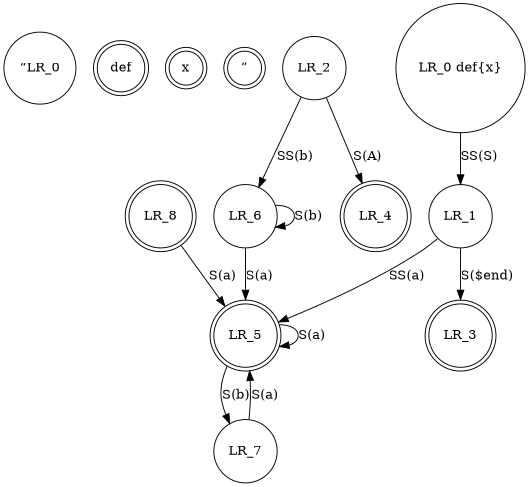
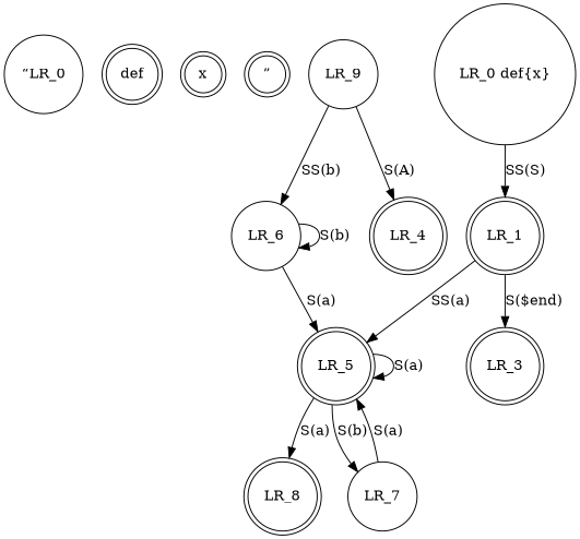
  digraph {
    rankdir=TB
    node [shape=doublecircle]
    "“LR_0" [shape=circle]
    def
    x
    "”"
    LR_8
    LR_5
    LR_6 [shape=circle]
    LR_7 [shape=circle]
    "LR_0 def{x}" [shape=circle]
-   LR_1 [shape=circle]
-   LR_2 [shape=circle]
+   LR_1
+   LR_2 [shape=circle label=LR_9]
    LR_4
    LR_3
-   LR_8 -> LR_5 [label="S(a)"]
+   LR_5 -> LR_8 [label="S(a)"]
    LR_5 -> LR_5 [label="S(a)"]
    LR_5 -> LR_7 [label="S(b)"]
    LR_6 -> LR_5 [label="S(a)"]
    LR_6 -> LR_6 [label="S(b)"]
    LR_7 -> LR_5 [label="S(a)"]
    "LR_0 def{x}" -> LR_1 [label="SS(S)"]
    LR_1 -> LR_5 [label="SS(a)"]
    LR_1 -> LR_3 [label="S($end)"]
    LR_2 -> LR_6 [label="SS(b)"]
    LR_2 -> LR_4 [label="S(A)"]
  }
